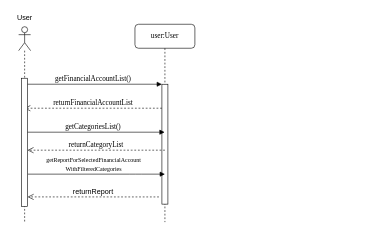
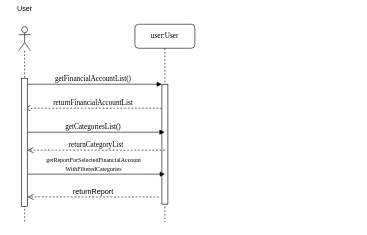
  <mxCell id="0" />
  <mxCell id="1" parent="0" />
  <mxCell id="2" value="&lt;font style=&quot;font-size: 12px&quot;&gt;user:User&lt;/font&gt;" style="shape=umlLifeline;perimeter=lifelinePerimeter;whiteSpace=wrap;html=1;container=1;collapsible=0;recursiveResize=0;outlineConnect=0;rounded=1;shadow=0;comic=0;labelBackgroundColor=none;strokeColor=#000000;strokeWidth=1;fillColor=#FFFFFF;fontFamily=Verdana;fontSize=12;fontColor=#000000;align=center;" parent="1" vertex="1"><mxGeometry x="224" y="40" width="100" height="330" as="geometry" /></mxCell>
  <mxCell id="3" value="" style="html=1;points=[];perimeter=orthogonalPerimeter;rounded=0;shadow=0;comic=0;labelBackgroundColor=none;strokeColor=#000000;strokeWidth=1;fillColor=#FFFFFF;fontFamily=Verdana;fontSize=12;fontColor=#000000;align=center;" parent="2" vertex="1"><mxGeometry x="45" y="100" width="10" height="200" as="geometry" /></mxCell>
  <mxCell id="4" value="returnFinancialAccountList" style="html=1;verticalAlign=bottom;endArrow=open;dashed=1;endSize=8;labelBackgroundColor=none;fontFamily=Verdana;fontSize=12;edgeStyle=elbowEdgeStyle;elbow=vertical;" parent="1" source="3" target="6" edge="1"><mxGeometry relative="1" as="geometry"><mxPoint x="534" y="266" as="targetPoint" /><Array as="points"><mxPoint x="224" y="180" /><mxPoint x="194" y="200" /><mxPoint x="154" y="240" /><mxPoint x="104" y="210" /><mxPoint x="584" y="220" /></Array></mxGeometry></mxCell>
  <mxCell id="5" value="getFinancialAccountList()" style="html=1;verticalAlign=bottom;endArrow=block;entryX=0;entryY=0;labelBackgroundColor=none;fontFamily=Verdana;fontSize=12;edgeStyle=elbowEdgeStyle;elbow=vertical;" parent="1" target="3" edge="1"><mxGeometry relative="1" as="geometry"><mxPoint x="39" y="140" as="sourcePoint" /><mxPoint as="offset" /></mxGeometry></mxCell>
  <mxCell id="6" value="" style="shape=umlLifeline;participant=umlActor;perimeter=lifelinePerimeter;whiteSpace=wrap;html=1;container=1;collapsible=0;recursiveResize=0;verticalAlign=top;spacingTop=36;labelBackgroundColor=#ffffff;outlineConnect=0;" parent="1" vertex="1"><mxGeometry x="30" y="44" width="20" height="326" as="geometry" /></mxCell>
  <mxCell id="7" value="" style="html=1;points=[];perimeter=orthogonalPerimeter;" parent="6" vertex="1"><mxGeometry x="5" y="86" width="10" height="214" as="geometry" /></mxCell>
  <mxCell id="8" value="returnReport" style="html=1;verticalAlign=bottom;endArrow=open;dashed=1;endSize=8;fontSize=12;entryX=1;entryY=0.925;entryDx=0;entryDy=0;entryPerimeter=0;" parent="1" target="7" edge="1"><mxGeometry x="0.007" relative="1" as="geometry"><mxPoint x="264" y="328" as="sourcePoint" /><mxPoint x="45" y="320" as="targetPoint" /><Array as="points" /><mxPoint as="offset" /></mxGeometry></mxCell>
  <mxCell id="9" value="getCategoriesList()" style="html=1;verticalAlign=bottom;endArrow=block;labelBackgroundColor=none;fontFamily=Verdana;fontSize=12;edgeStyle=elbowEdgeStyle;elbow=vertical;" parent="1" target="2" edge="1"><mxGeometry x="-0.046" relative="1" as="geometry"><mxPoint x="45" y="220" as="sourcePoint" /><mxPoint x="324" y="290" as="targetPoint" /><Array as="points"><mxPoint x="224" y="220" /><mxPoint x="234" y="205" /><mxPoint x="224" y="270" /><mxPoint x="184" y="260" /></Array><mxPoint as="offset" /></mxGeometry></mxCell>
  <mxCell id="10" value="returnCategoryList" style="html=1;verticalAlign=bottom;endArrow=open;dashed=1;endSize=8;labelBackgroundColor=none;fontFamily=Verdana;fontSize=12;edgeStyle=elbowEdgeStyle;elbow=vertical;" parent="1" edge="1"><mxGeometry relative="1" as="geometry"><mxPoint x="44.81" y="250" as="targetPoint" /><Array as="points"><mxPoint x="229" y="250" /><mxPoint x="199" y="270" /><mxPoint x="159" y="310" /><mxPoint x="109" y="280" /><mxPoint x="589" y="290" /></Array><mxPoint x="274" y="250" as="sourcePoint" /></mxGeometry></mxCell>
  <mxCell id="11" value="&lt;font style=&quot;font-size: 10px&quot;&gt;getReportForSelectedFinancialAccount&lt;br&gt;WithFilteredCategories&lt;/font&gt;" style="html=1;verticalAlign=bottom;endArrow=block;labelBackgroundColor=none;fontFamily=Verdana;fontSize=12;edgeStyle=elbowEdgeStyle;elbow=vertical;" parent="1" edge="1"><mxGeometry x="-0.046" relative="1" as="geometry"><mxPoint x="45.5" y="290" as="sourcePoint" /><mxPoint x="274" y="290" as="targetPoint" /><Array as="points"><mxPoint x="224.5" y="290" /><mxPoint x="234.5" y="275" /><mxPoint x="224.5" y="340" /><mxPoint x="184.5" y="330" /></Array><mxPoint as="offset" /></mxGeometry></mxCell>
- <mxCell id="12" value="User" style="text;html=1;align=center;verticalAlign=middle;resizable=0;points=[];;autosize=1;" vertex="1" parent="1"><mxGeometry x="20" y="20" width="40" height="20" as="geometry" /></mxCell>
+ <mxCell id="12" value="User" style="text;html=1;align=center;verticalAlign=middle;resizable=0;points=[];;autosize=1;" vertex="1" parent="1"><mxGeometry x="20" y="5" width="40" height="20" as="geometry" /></mxCell>
